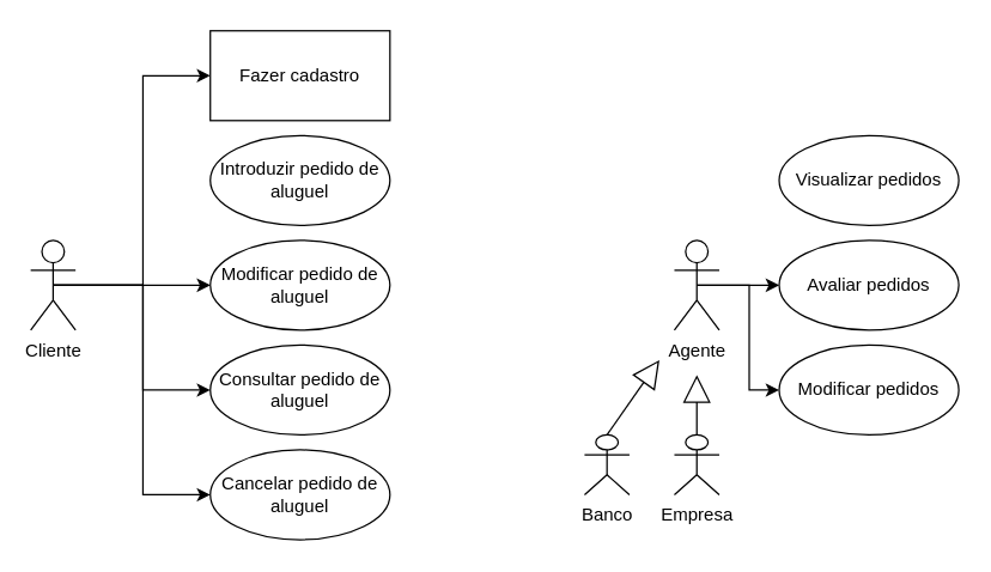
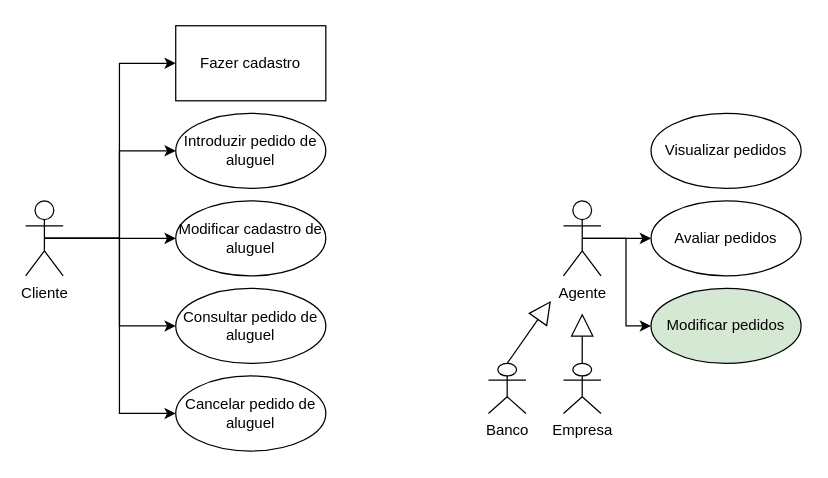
  <mxCell id="0" />
  <mxCell id="1" parent="0" />
  <mxCell id="2" style="edgeStyle=orthogonalEdgeStyle;rounded=0;orthogonalLoop=1;jettySize=auto;html=1;exitX=0.5;exitY=0.5;exitDx=0;exitDy=0;exitPerimeter=0;entryX=0;entryY=0.5;entryDx=0;entryDy=0;" parent="1" source="7" target="10" edge="1"><mxGeometry relative="1" as="geometry" /></mxCell>
  <mxCell id="3" style="edgeStyle=orthogonalEdgeStyle;rounded=0;orthogonalLoop=1;jettySize=auto;html=1;exitX=0.5;exitY=0.5;exitDx=0;exitDy=0;exitPerimeter=0;entryX=0;entryY=0.5;entryDx=0;entryDy=0;" parent="1" source="7" target="8" edge="1"><mxGeometry relative="1" as="geometry" /></mxCell>
+ <mxCell id="4" style="edgeStyle=orthogonalEdgeStyle;rounded=0;orthogonalLoop=1;jettySize=auto;html=1;exitX=0.5;exitY=0.5;exitDx=0;exitDy=0;exitPerimeter=0;entryX=0;entryY=0.5;entryDx=0;entryDy=0;" parent="1" source="7" target="9" edge="1"><mxGeometry relative="1" as="geometry" /></mxCell>
  <mxCell id="5" style="edgeStyle=orthogonalEdgeStyle;rounded=0;orthogonalLoop=1;jettySize=auto;html=1;exitX=0.5;exitY=0.5;exitDx=0;exitDy=0;exitPerimeter=0;entryX=0;entryY=0.5;entryDx=0;entryDy=0;" parent="1" source="7" target="12" edge="1"><mxGeometry relative="1" as="geometry" /></mxCell>
  <mxCell id="6" style="edgeStyle=orthogonalEdgeStyle;rounded=0;orthogonalLoop=1;jettySize=auto;html=1;exitX=0.5;exitY=0.5;exitDx=0;exitDy=0;exitPerimeter=0;entryX=0;entryY=0.5;entryDx=0;entryDy=0;" parent="1" source="7" target="11" edge="1"><mxGeometry relative="1" as="geometry" /></mxCell>
  <mxCell id="7" value="Cliente" style="shape=umlActor;verticalLabelPosition=bottom;verticalAlign=top;html=1;outlineConnect=0;" parent="1" vertex="1"><mxGeometry x="20" y="160" width="30" height="60" as="geometry" /></mxCell>
  <mxCell id="8" value="Fazer cadastro" style="whiteSpace=wrap;html=1;rounded=0;" parent="1" vertex="1"><mxGeometry x="140" y="20" width="120" height="60" as="geometry" /></mxCell>
  <mxCell id="9" value="Introduzir pedido de aluguel" style="ellipse;whiteSpace=wrap;html=1;" parent="1" vertex="1"><mxGeometry x="140" y="90" width="120" height="60" as="geometry" /></mxCell>
- <mxCell id="10" value="Modificar pedido de aluguel" style="ellipse;whiteSpace=wrap;html=1;" parent="1" vertex="1"><mxGeometry x="140" y="160" width="120" height="60" as="geometry" /></mxCell>
+ <mxCell id="10" value="Modificar cadastro de aluguel" style="ellipse;whiteSpace=wrap;html=1;" parent="1" vertex="1"><mxGeometry x="140" y="160" width="120" height="60" as="geometry" /></mxCell>
  <mxCell id="11" value="Cancelar pedido de aluguel" style="ellipse;whiteSpace=wrap;html=1;" parent="1" vertex="1"><mxGeometry x="140" y="300" width="120" height="60" as="geometry" /></mxCell>
  <mxCell id="12" value="Consultar pedido de aluguel" style="ellipse;whiteSpace=wrap;html=1;" parent="1" vertex="1"><mxGeometry x="140" y="230" width="120" height="60" as="geometry" /></mxCell>
- <mxCell id="13" value="Modificar pedidos" style="ellipse;whiteSpace=wrap;html=1;" parent="1" vertex="1"><mxGeometry x="520" y="230" width="120" height="60" as="geometry" /></mxCell>
+ <mxCell id="13" value="Modificar pedidos" style="ellipse;whiteSpace=wrap;html=1;fillColor=#d5e8d4;" parent="1" vertex="1"><mxGeometry x="520" y="230" width="120" height="60" as="geometry" /></mxCell>
  <mxCell id="14" value="Avaliar pedidos" style="ellipse;whiteSpace=wrap;html=1;" parent="1" vertex="1"><mxGeometry x="520" y="160" width="120" height="60" as="geometry" /></mxCell>
  <mxCell id="15" value="Visualizar pedidos" style="ellipse;whiteSpace=wrap;html=1;" parent="1" vertex="1"><mxGeometry x="520" y="90" width="120" height="60" as="geometry" /></mxCell>
  <mxCell id="16" style="edgeStyle=orthogonalEdgeStyle;rounded=0;orthogonalLoop=1;jettySize=auto;html=1;exitX=0.5;exitY=0.5;exitDx=0;exitDy=0;exitPerimeter=0;entryX=0;entryY=0.5;entryDx=0;entryDy=0;" parent="1" source="18" target="14" edge="1"><mxGeometry relative="1" as="geometry" /></mxCell>
  <mxCell id="17" style="edgeStyle=orthogonalEdgeStyle;rounded=0;orthogonalLoop=1;jettySize=auto;html=1;exitX=0.5;exitY=0.5;exitDx=0;exitDy=0;exitPerimeter=0;entryX=0;entryY=0.5;entryDx=0;entryDy=0;" parent="1" source="18" target="13" edge="1"><mxGeometry relative="1" as="geometry" /></mxCell>
  <mxCell id="18" value="Agente" style="shape=umlActor;verticalLabelPosition=bottom;verticalAlign=top;html=1;outlineConnect=0;" parent="1" vertex="1"><mxGeometry x="450" y="160" width="30" height="60" as="geometry" /></mxCell>
  <mxCell id="19" value="Banco" style="shape=umlActor;verticalLabelPosition=bottom;verticalAlign=top;html=1;outlineConnect=0;" vertex="1" parent="1"><mxGeometry x="390" y="290" width="30" height="40" as="geometry" /></mxCell>
  <mxCell id="20" value="Empresa" style="shape=umlActor;verticalLabelPosition=bottom;verticalAlign=top;html=1;outlineConnect=0;" vertex="1" parent="1"><mxGeometry x="450" y="290" width="30" height="40" as="geometry" /></mxCell>
  <mxCell id="21" value="" style="endArrow=block;endSize=16;endFill=0;html=1;rounded=0;exitX=0.5;exitY=0;exitDx=0;exitDy=0;exitPerimeter=0;" edge="1" parent="1" source="19"><mxGeometry width="160" relative="1" as="geometry"><mxPoint x="350" y="260" as="sourcePoint" /><mxPoint x="440" y="240" as="targetPoint" /></mxGeometry></mxCell>
  <mxCell id="22" value="" style="endArrow=block;endSize=16;endFill=0;html=1;rounded=0;exitX=0.5;exitY=0;exitDx=0;exitDy=0;exitPerimeter=0;" edge="1" parent="1" source="20"><mxGeometry width="160" relative="1" as="geometry"><mxPoint x="405" y="300" as="sourcePoint" /><mxPoint x="465" y="250" as="targetPoint" /><mxPoint as="offset" /></mxGeometry></mxCell>
